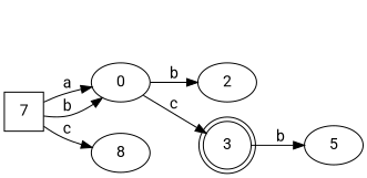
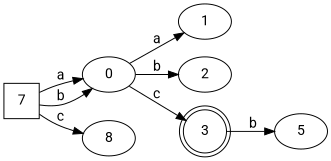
  digraph {
    fontname=Roboto
    rankdir=LR
    node [fontname=Roboto]
    edge [fontname=Roboto]
    0
+   1
    2
    3 [shape=doublecircle]
    5
    7 [shape=square]
    8
+   0 -> 1 [label=a]
    0 -> 2 [label=b]
    0 -> 3 [label=c]
    3 -> 5 [label=b]
    7 -> 0 [label=a]
    7 -> 0 [label=b]
    7 -> 8 [label=c]
  }
